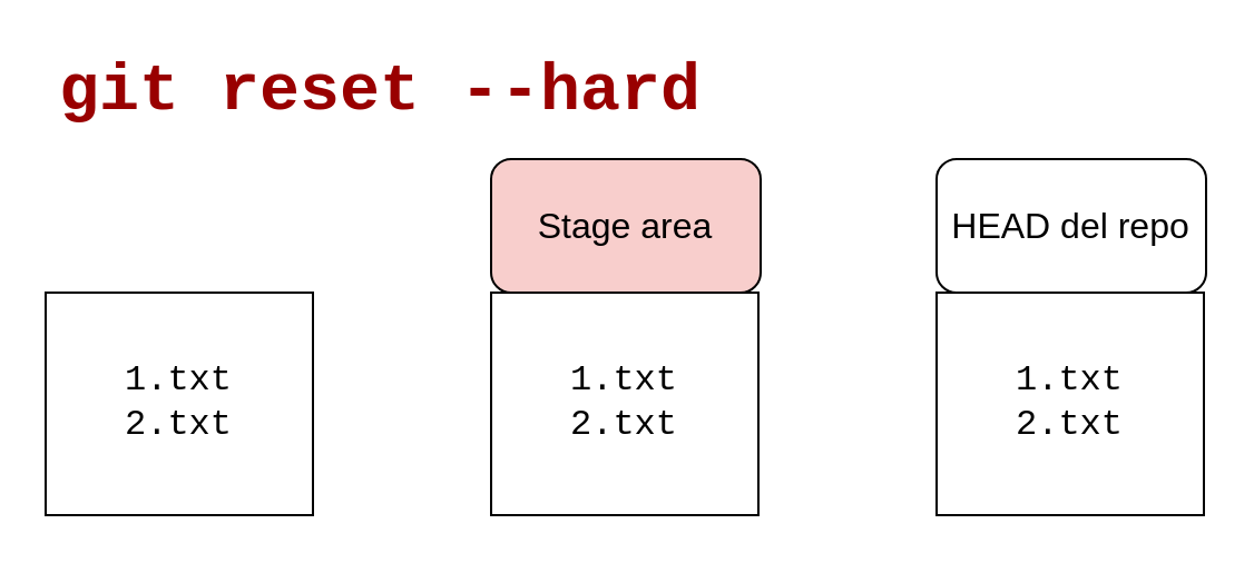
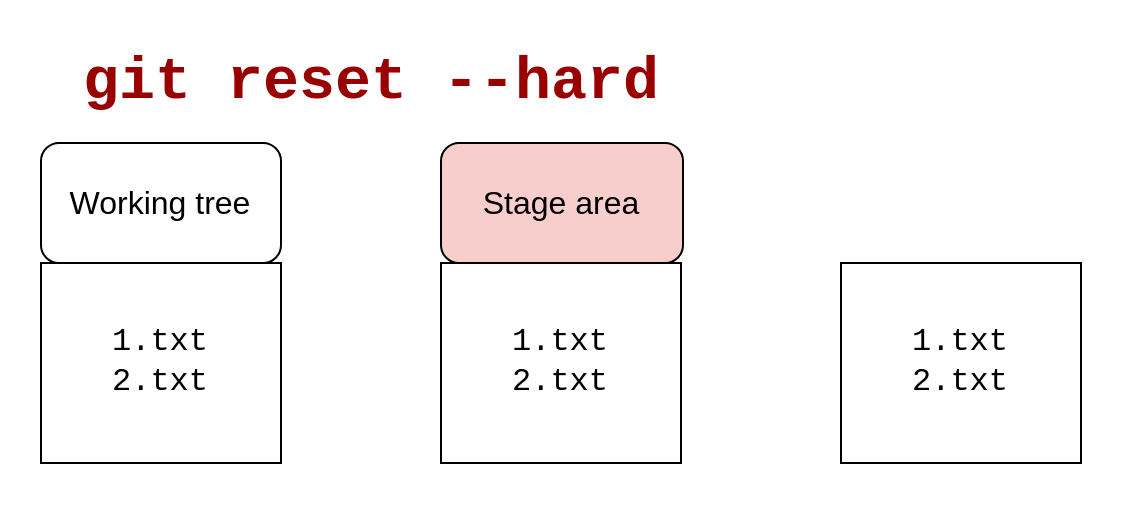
  <mxCell id="0" />
  <mxCell id="1" parent="0" />
+ <mxCell id="2" value="&lt;font style=&quot;font-size: 16px&quot;&gt;Working tree&lt;/font&gt;" style="rounded=1;whiteSpace=wrap;html=1;" parent="1" vertex="1"><mxGeometry x="20" y="71" width="120" height="60" as="geometry" /></mxCell>
  <mxCell id="3" value="&lt;font style=&quot;font-size: 16px&quot;&gt;Stage area&lt;/font&gt;" style="rounded=1;whiteSpace=wrap;html=1;fillColor=#f8cecc;" parent="1" vertex="1"><mxGeometry x="220" y="71" width="121" height="60" as="geometry" /></mxCell>
  <mxCell id="4" value="&lt;font style=&quot;font-size: 16px&quot; face=&quot;Courier New&quot;&gt;1.txt&lt;br&gt;2.txt&lt;br&gt;&lt;/font&gt;" style="rounded=0;whiteSpace=wrap;html=1;fillColor=none;labelPosition=center;verticalLabelPosition=middle;align=center;verticalAlign=middle;" vertex="1" parent="1"><mxGeometry x="220" y="131" width="120" height="100" as="geometry" /></mxCell>
- <mxCell id="5" value="&lt;font style=&quot;font-size: 16px&quot;&gt;HEAD del repo&lt;/font&gt;" style="rounded=1;whiteSpace=wrap;html=1;" vertex="1" parent="1"><mxGeometry x="420" y="71" width="121" height="60" as="geometry" /></mxCell>
  <mxCell id="6" value="&lt;font style=&quot;font-size: 16px&quot; face=&quot;Courier New&quot;&gt;1.txt&lt;br&gt;2.txt&lt;br&gt;&lt;/font&gt;" style="rounded=0;whiteSpace=wrap;html=1;fillColor=none;labelPosition=center;verticalLabelPosition=middle;align=center;verticalAlign=middle;" vertex="1" parent="1"><mxGeometry x="420" y="131" width="120" height="100" as="geometry" /></mxCell>
  <mxCell id="7" value="&lt;font style=&quot;font-size: 16px&quot; face=&quot;Courier New&quot;&gt;1.txt&lt;br&gt;2.txt&lt;br&gt;&lt;/font&gt;" style="rounded=0;whiteSpace=wrap;html=1;fillColor=none;labelPosition=center;verticalLabelPosition=middle;align=center;verticalAlign=middle;" vertex="1" parent="1"><mxGeometry x="20" y="131" width="120" height="100" as="geometry" /></mxCell>
- <mxCell id="8" value="git reset --hard" style="text;html=1;resizable=0;autosize=1;align=center;verticalAlign=middle;points=[];fillColor=none;strokeColor=none;rounded=0;shadow=0;comic=0;fontSize=30;fontColor=#990000;labelPosition=center;verticalLabelPosition=middle;fontFamily=Courier New;labelBackgroundColor=#ffffff;fontStyle=1" vertex="1" parent="1"><mxGeometry x="20" y="20" width="300" height="40" as="geometry" /></mxCell>
+ <mxCell id="8" value="git reset --hard" style="text;html=1;resizable=0;autosize=1;align=center;verticalAlign=middle;points=[];fillColor=none;strokeColor=none;rounded=0;shadow=0;comic=0;fontSize=30;fontColor=#990000;labelPosition=center;verticalLabelPosition=middle;fontFamily=Courier New;labelBackgroundColor=#ffffff;fontStyle=1" vertex="1" parent="1"><mxGeometry x="35" y="20" width="300" height="40" as="geometry" /></mxCell>
